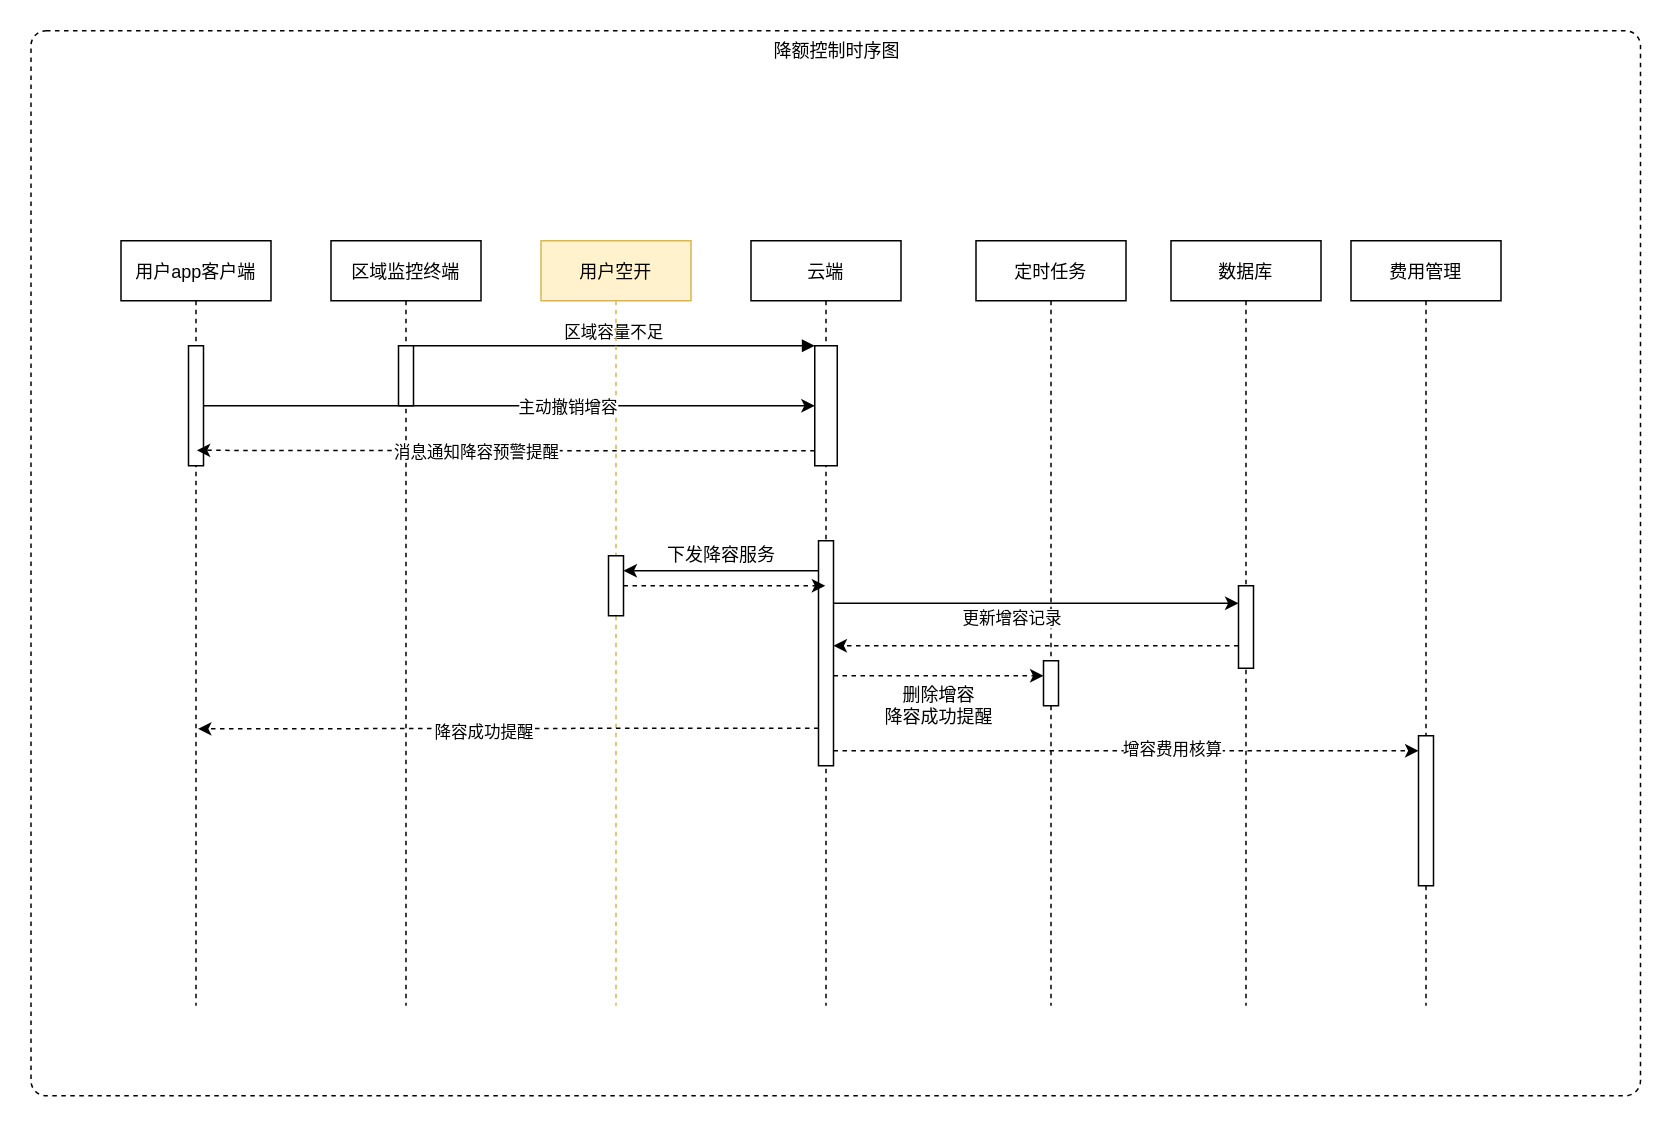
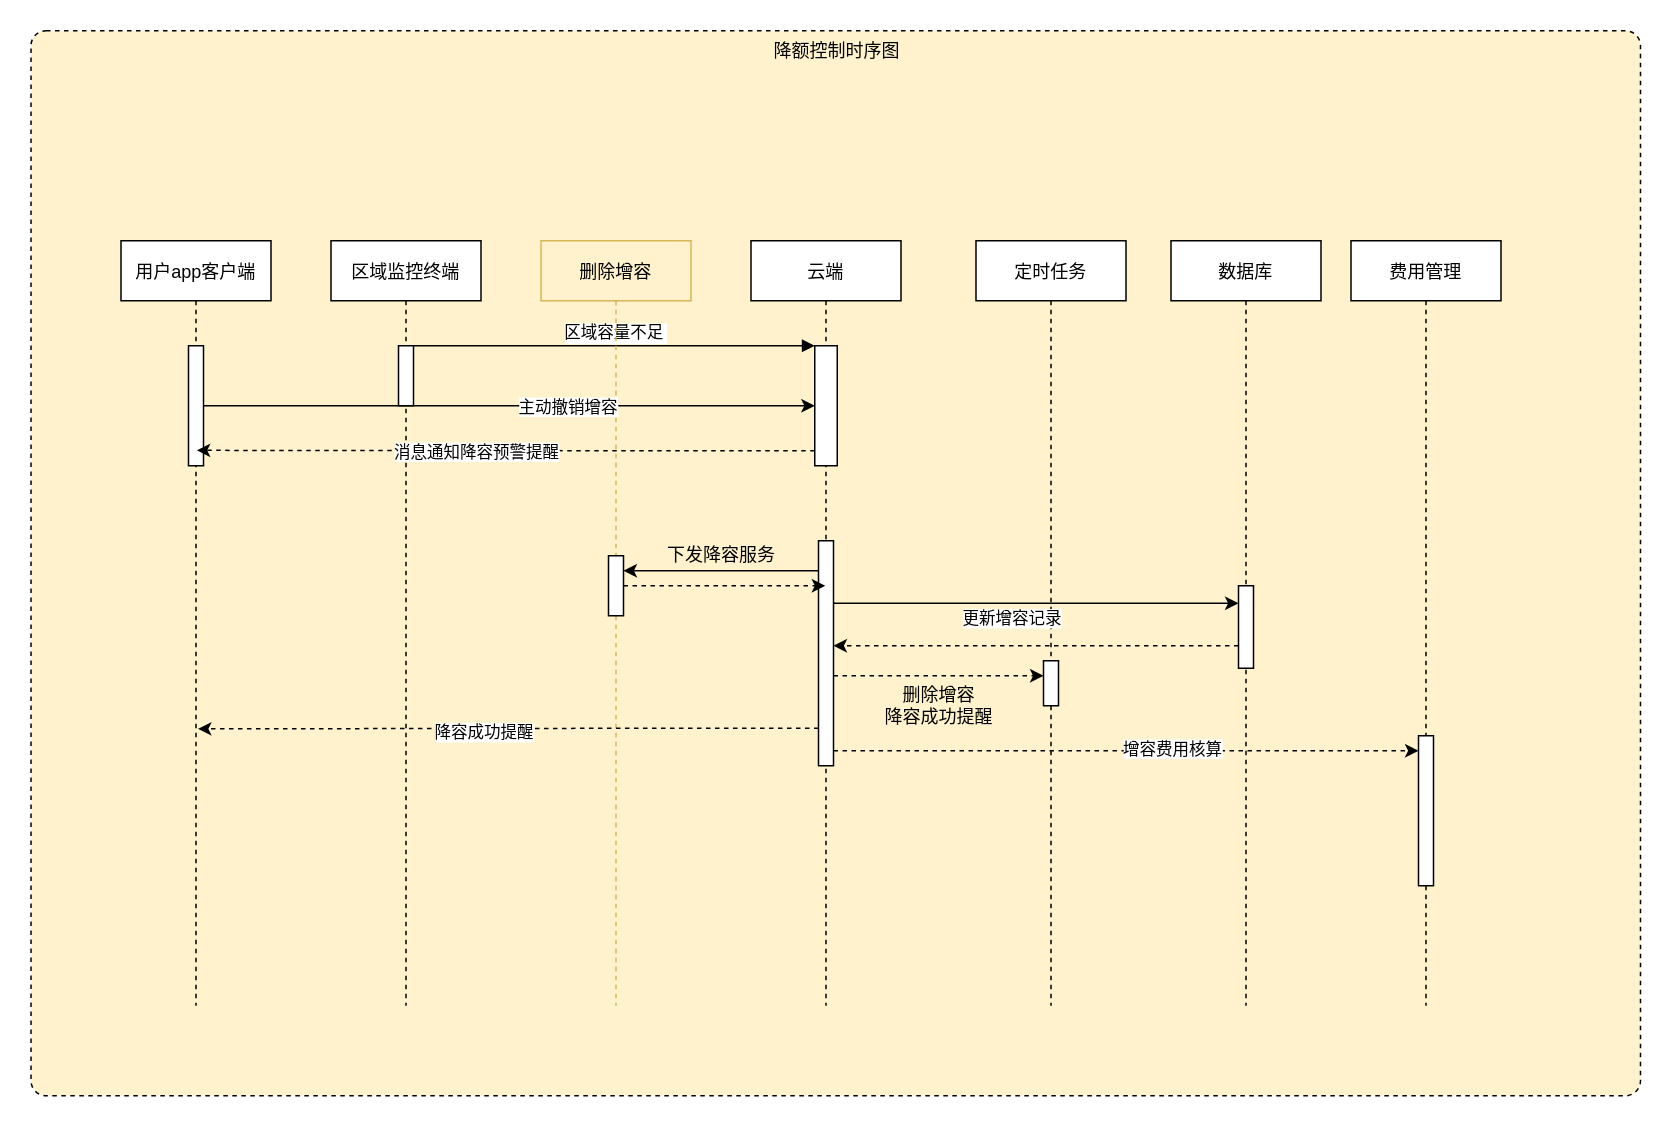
  <mxCell id="0" />
  <mxCell id="1" parent="0" />
- <mxCell id="2" value="降额控制时序图" style="html=1;align=center;verticalAlign=top;rounded=1;absoluteArcSize=1;arcSize=20;dashed=1;" parent="1" vertex="1"><mxGeometry x="20" y="20" width="1073" height="710" as="geometry" /></mxCell>
+ <mxCell id="2" value="降额控制时序图" style="html=1;align=center;verticalAlign=top;rounded=1;absoluteArcSize=1;arcSize=20;dashed=1;fillColor=#fff2cc;" parent="1" vertex="1"><mxGeometry x="20" y="20" width="1073" height="710" as="geometry" /></mxCell>
  <mxCell id="3" value="区域监控终端" style="shape=umlLifeline;perimeter=lifelinePerimeter;container=1;collapsible=0;recursiveResize=0;rounded=0;shadow=0;strokeWidth=1;" parent="1" vertex="1"><mxGeometry x="220" y="160" width="100" height="510" as="geometry" /></mxCell>
  <mxCell id="4" value="" style="html=1;points=[];perimeter=orthogonalPerimeter;" parent="3" vertex="1"><mxGeometry x="45" y="70" width="10" height="40" as="geometry" /></mxCell>
  <mxCell id="5" value="云端" style="shape=umlLifeline;perimeter=lifelinePerimeter;container=1;collapsible=0;recursiveResize=0;rounded=0;shadow=0;strokeWidth=1;" parent="1" vertex="1"><mxGeometry x="500" y="160" width="100" height="510" as="geometry" /></mxCell>
  <mxCell id="6" value="" style="points=[];perimeter=orthogonalPerimeter;rounded=0;shadow=0;strokeWidth=1;" parent="5" vertex="1"><mxGeometry x="42.5" y="70" width="15" height="80" as="geometry" /></mxCell>
  <mxCell id="7" value="" style="html=1;points=[];perimeter=orthogonalPerimeter;" parent="5" vertex="1"><mxGeometry x="45" y="200" width="10" height="150" as="geometry" /></mxCell>
  <mxCell id="8" value="区域容量不足" style="verticalAlign=bottom;endArrow=block;entryX=0;entryY=0;shadow=0;strokeWidth=1;" parent="1" source="4" target="6" edge="1"><mxGeometry relative="1" as="geometry"><mxPoint x="280" y="245" as="sourcePoint" /></mxGeometry></mxCell>
- <mxCell id="9" value="用户空开" style="shape=umlLifeline;perimeter=lifelinePerimeter;container=1;collapsible=0;recursiveResize=0;rounded=0;shadow=0;strokeWidth=1;fillColor=#fff2cc;strokeColor=#d6b656;" parent="1" vertex="1"><mxGeometry x="360" y="160" width="100" height="510" as="geometry" /></mxCell>
+ <mxCell id="9" value="删除增容" style="shape=umlLifeline;perimeter=lifelinePerimeter;container=1;collapsible=0;recursiveResize=0;rounded=0;shadow=0;strokeWidth=1;fillColor=#fff2cc;strokeColor=#d6b656;" parent="1" vertex="1"><mxGeometry x="360" y="160" width="100" height="510" as="geometry" /></mxCell>
  <mxCell id="10" value="" style="html=1;points=[];perimeter=orthogonalPerimeter;" parent="9" vertex="1"><mxGeometry x="45" y="210" width="10" height="40" as="geometry" /></mxCell>
  <mxCell id="11" value="定时任务" style="shape=umlLifeline;perimeter=lifelinePerimeter;container=1;collapsible=0;recursiveResize=0;rounded=0;shadow=0;strokeWidth=1;" parent="1" vertex="1"><mxGeometry x="650" y="160" width="100" height="510" as="geometry" /></mxCell>
  <mxCell id="12" style="edgeStyle=orthogonalEdgeStyle;rounded=0;orthogonalLoop=1;jettySize=auto;html=1;" parent="11" edge="1"><mxGeometry relative="1" as="geometry"><mxPoint x="-95" y="241.66" as="sourcePoint" /><mxPoint x="175" y="241.66" as="targetPoint" /><Array as="points"><mxPoint x="100" y="241.66" /><mxPoint x="100" y="241.66" /></Array></mxGeometry></mxCell>
  <mxCell id="13" value="更新增容记录" style="edgeLabel;html=1;align=center;verticalAlign=middle;resizable=0;points=[];" parent="12" vertex="1" connectable="0"><mxGeometry x="-0.124" y="2" relative="1" as="geometry"><mxPoint y="12" as="offset" /></mxGeometry></mxCell>
  <mxCell id="14" value="" style="html=1;points=[];perimeter=orthogonalPerimeter;" parent="11" vertex="1"><mxGeometry x="45" y="280" width="10" height="30" as="geometry" /></mxCell>
  <mxCell id="15" value="数据库" style="shape=umlLifeline;perimeter=lifelinePerimeter;container=1;collapsible=0;recursiveResize=0;rounded=0;shadow=0;strokeWidth=1;" parent="1" vertex="1"><mxGeometry x="780" y="160" width="100" height="510" as="geometry" /></mxCell>
  <mxCell id="16" value="" style="html=1;points=[];perimeter=orthogonalPerimeter;" parent="15" vertex="1"><mxGeometry x="45" y="230" width="10" height="55" as="geometry" /></mxCell>
  <mxCell id="17" value="用户app客户端" style="shape=umlLifeline;perimeter=lifelinePerimeter;container=1;collapsible=0;recursiveResize=0;rounded=0;shadow=0;strokeWidth=1;" parent="1" vertex="1"><mxGeometry x="80" y="160" width="100" height="510" as="geometry" /></mxCell>
  <mxCell id="18" value="" style="html=1;points=[];perimeter=orthogonalPerimeter;" parent="17" vertex="1"><mxGeometry x="45" y="70" width="10" height="80" as="geometry" /></mxCell>
  <mxCell id="19" value="费用管理" style="shape=umlLifeline;perimeter=lifelinePerimeter;container=1;collapsible=0;recursiveResize=0;rounded=0;shadow=0;strokeWidth=1;" parent="1" vertex="1"><mxGeometry x="900" y="160" width="100" height="510" as="geometry" /></mxCell>
  <mxCell id="20" value="" style="html=1;points=[];perimeter=orthogonalPerimeter;" parent="19" vertex="1"><mxGeometry x="45" y="330" width="10" height="100" as="geometry" /></mxCell>
  <mxCell id="21" style="edgeStyle=orthogonalEdgeStyle;rounded=0;orthogonalLoop=1;jettySize=auto;html=1;dashed=1;entryX=0.505;entryY=0.274;entryDx=0;entryDy=0;entryPerimeter=0;" parent="1" source="6" target="17" edge="1"><mxGeometry relative="1" as="geometry"><mxPoint x="135" y="300" as="targetPoint" /><Array as="points"><mxPoint x="483" y="300" /><mxPoint x="483" y="300" /></Array></mxGeometry></mxCell>
  <mxCell id="22" value="消息通知降容预警提醒" style="edgeLabel;html=1;align=center;verticalAlign=middle;resizable=0;points=[];" parent="21" vertex="1" connectable="0"><mxGeometry x="0.096" y="1" relative="1" as="geometry"><mxPoint as="offset" /></mxGeometry></mxCell>
  <mxCell id="23" style="edgeStyle=orthogonalEdgeStyle;rounded=0;orthogonalLoop=1;jettySize=auto;html=1;" parent="1" source="7" target="10" edge="1"><mxGeometry relative="1" as="geometry"><Array as="points"><mxPoint x="500" y="380" /><mxPoint x="500" y="380" /></Array></mxGeometry></mxCell>
  <mxCell id="24" value="下发降容服务" style="text;html=1;align=center;verticalAlign=middle;resizable=0;points=[];autosize=1;strokeColor=none;fillColor=none;" parent="1" vertex="1"><mxGeometry x="430" y="355" width="100" height="30" as="geometry" /></mxCell>
  <mxCell id="25" value="" style="edgeStyle=orthogonalEdgeStyle;rounded=0;orthogonalLoop=1;jettySize=auto;html=1;dashed=1;" parent="1" source="10" target="5" edge="1"><mxGeometry relative="1" as="geometry"><mxPoint x="440" y="390" as="targetPoint" /><Array as="points"><mxPoint x="500" y="400" /><mxPoint x="500" y="400" /></Array></mxGeometry></mxCell>
  <mxCell id="26" style="edgeStyle=orthogonalEdgeStyle;rounded=0;orthogonalLoop=1;jettySize=auto;html=1;dashed=1;" parent="1" source="16" target="7" edge="1"><mxGeometry relative="1" as="geometry"><Array as="points"><mxPoint x="760" y="430" /><mxPoint x="760" y="430" /></Array></mxGeometry></mxCell>
  <mxCell id="27" style="edgeStyle=orthogonalEdgeStyle;rounded=0;orthogonalLoop=1;jettySize=auto;html=1;dashed=1;" parent="1" source="7" target="14" edge="1"><mxGeometry relative="1" as="geometry"><Array as="points"><mxPoint x="670" y="450" /><mxPoint x="670" y="450" /></Array></mxGeometry></mxCell>
  <mxCell id="28" value="删除增容&lt;br&gt;降容成功提醒" style="text;html=1;align=center;verticalAlign=middle;resizable=0;points=[];autosize=1;strokeColor=none;fillColor=none;" parent="1" vertex="1"><mxGeometry x="590" y="450" width="70" height="40" as="geometry" /></mxCell>
  <mxCell id="29" style="edgeStyle=orthogonalEdgeStyle;rounded=0;orthogonalLoop=1;jettySize=auto;html=1;dashed=1;" parent="1" source="7" target="20" edge="1"><mxGeometry relative="1" as="geometry"><Array as="points"><mxPoint x="880" y="500" /><mxPoint x="880" y="500" /></Array></mxGeometry></mxCell>
  <mxCell id="30" value="增容费用核算" style="edgeLabel;html=1;align=center;verticalAlign=middle;resizable=0;points=[];" parent="29" vertex="1" connectable="0"><mxGeometry x="0.182" y="2" relative="1" as="geometry"><mxPoint x="-5" as="offset" /></mxGeometry></mxCell>
  <mxCell id="31" style="edgeStyle=orthogonalEdgeStyle;rounded=0;orthogonalLoop=1;jettySize=auto;html=1;entryX=0.513;entryY=0.638;entryDx=0;entryDy=0;entryPerimeter=0;dashed=1;" parent="1" source="7" target="17" edge="1"><mxGeometry relative="1" as="geometry"><Array as="points"><mxPoint x="453" y="485" /><mxPoint x="453" y="485" /></Array></mxGeometry></mxCell>
  <mxCell id="32" value="降容成功提醒" style="edgeLabel;html=1;align=center;verticalAlign=middle;resizable=0;points=[];" parent="31" vertex="1" connectable="0"><mxGeometry x="0.081" y="2" relative="1" as="geometry"><mxPoint as="offset" /></mxGeometry></mxCell>
  <mxCell id="33" style="edgeStyle=orthogonalEdgeStyle;rounded=0;orthogonalLoop=1;jettySize=auto;html=1;" parent="1" source="18" target="6" edge="1"><mxGeometry relative="1" as="geometry" /></mxCell>
  <mxCell id="34" value="主动撤销增容" style="edgeLabel;html=1;align=center;verticalAlign=middle;resizable=0;points=[];" parent="33" vertex="1" connectable="0"><mxGeometry x="0.189" relative="1" as="geometry"><mxPoint as="offset" /></mxGeometry></mxCell>
